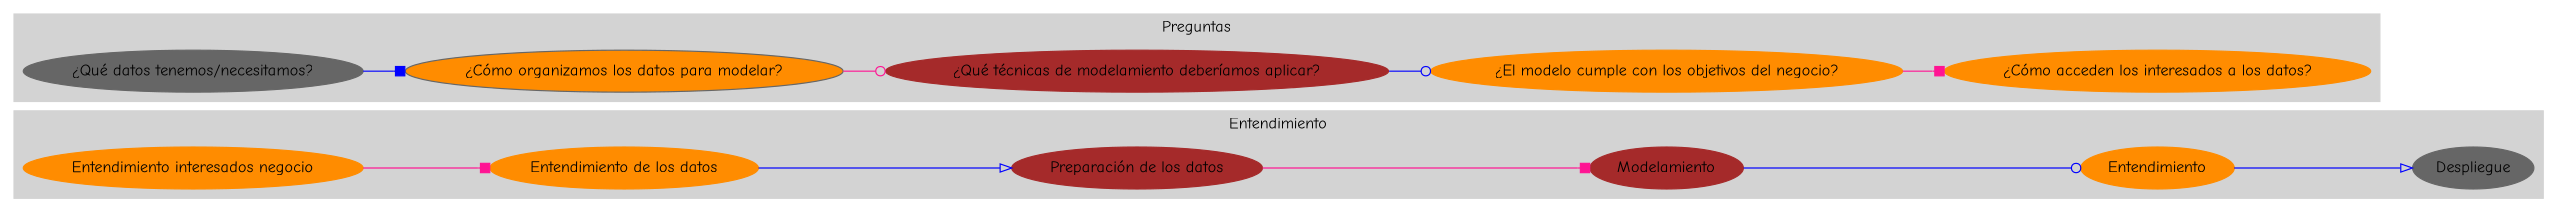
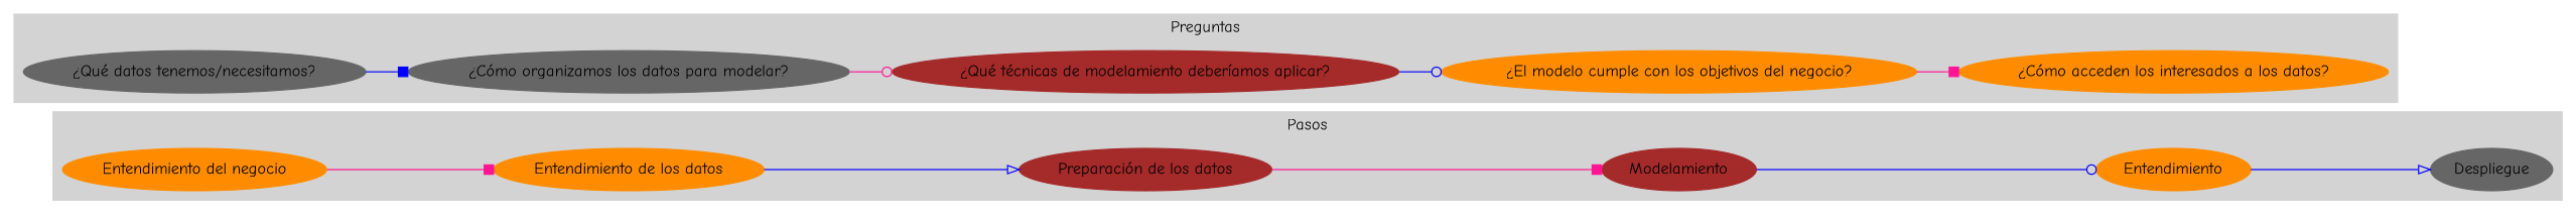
  digraph {
    fontname="Comic Neue"
    rankdir=LR
    node [color=darkorange fontname="Comic Neue" style=filled]
    edge [arrowhead=box color=blue fontname="Comic Neue"]
-   n1 [label="Entendimiento interesados negocio"]
+   n1 [label="Entendimiento del negocio"]
    n2 [label="Entendimiento de los datos"]
    n3 [color=brown label="Preparación de los datos"]
    n4 [color=brown label=Modelamiento]
    n5 [label=Entendimiento]
    n6 [color=gray40 label=Despliegue]
    n7 [color=gray40 label="¿Qué datos tenemos/necesitamos?"]
-   n8 [color=gray40 label="¿Cómo organizamos los datos para modelar?" fillcolor=darkorange]
+   n8 [color=gray40 label="¿Cómo organizamos los datos para modelar?"]
    n9 [color=brown label="¿Qué técnicas de modelamiento deberíamos aplicar?"]
    n10 [label="¿El modelo cumple con los objetivos del negocio?"]
    n11 [label="¿Cómo acceden los interesados a los datos?"]
    subgraph cluster_1 {
      color=lightgrey
-     label=Entendimiento
+     label=Pasos
      style=filled
      n1
      n2
      n3
      n4
      n5
      n6
    }
    subgraph cluster_2 {
      color=lightgrey
      label=Preguntas
      style=filled
      n7
      n8
      n9
      n10
      n11
    }
    n1 -> n2 [color=deeppink]
    n2 -> n3 [arrowhead=onormal]
    n3 -> n4 [color=deeppink]
    n4 -> n5 [arrowhead=odot]
    n5 -> n6 [arrowhead=onormal]
    n7 -> n8
    n8 -> n9 [arrowhead=odot color=deeppink]
    n9 -> n10 [arrowhead=odot]
    n10 -> n11 [color=deeppink]
  }
